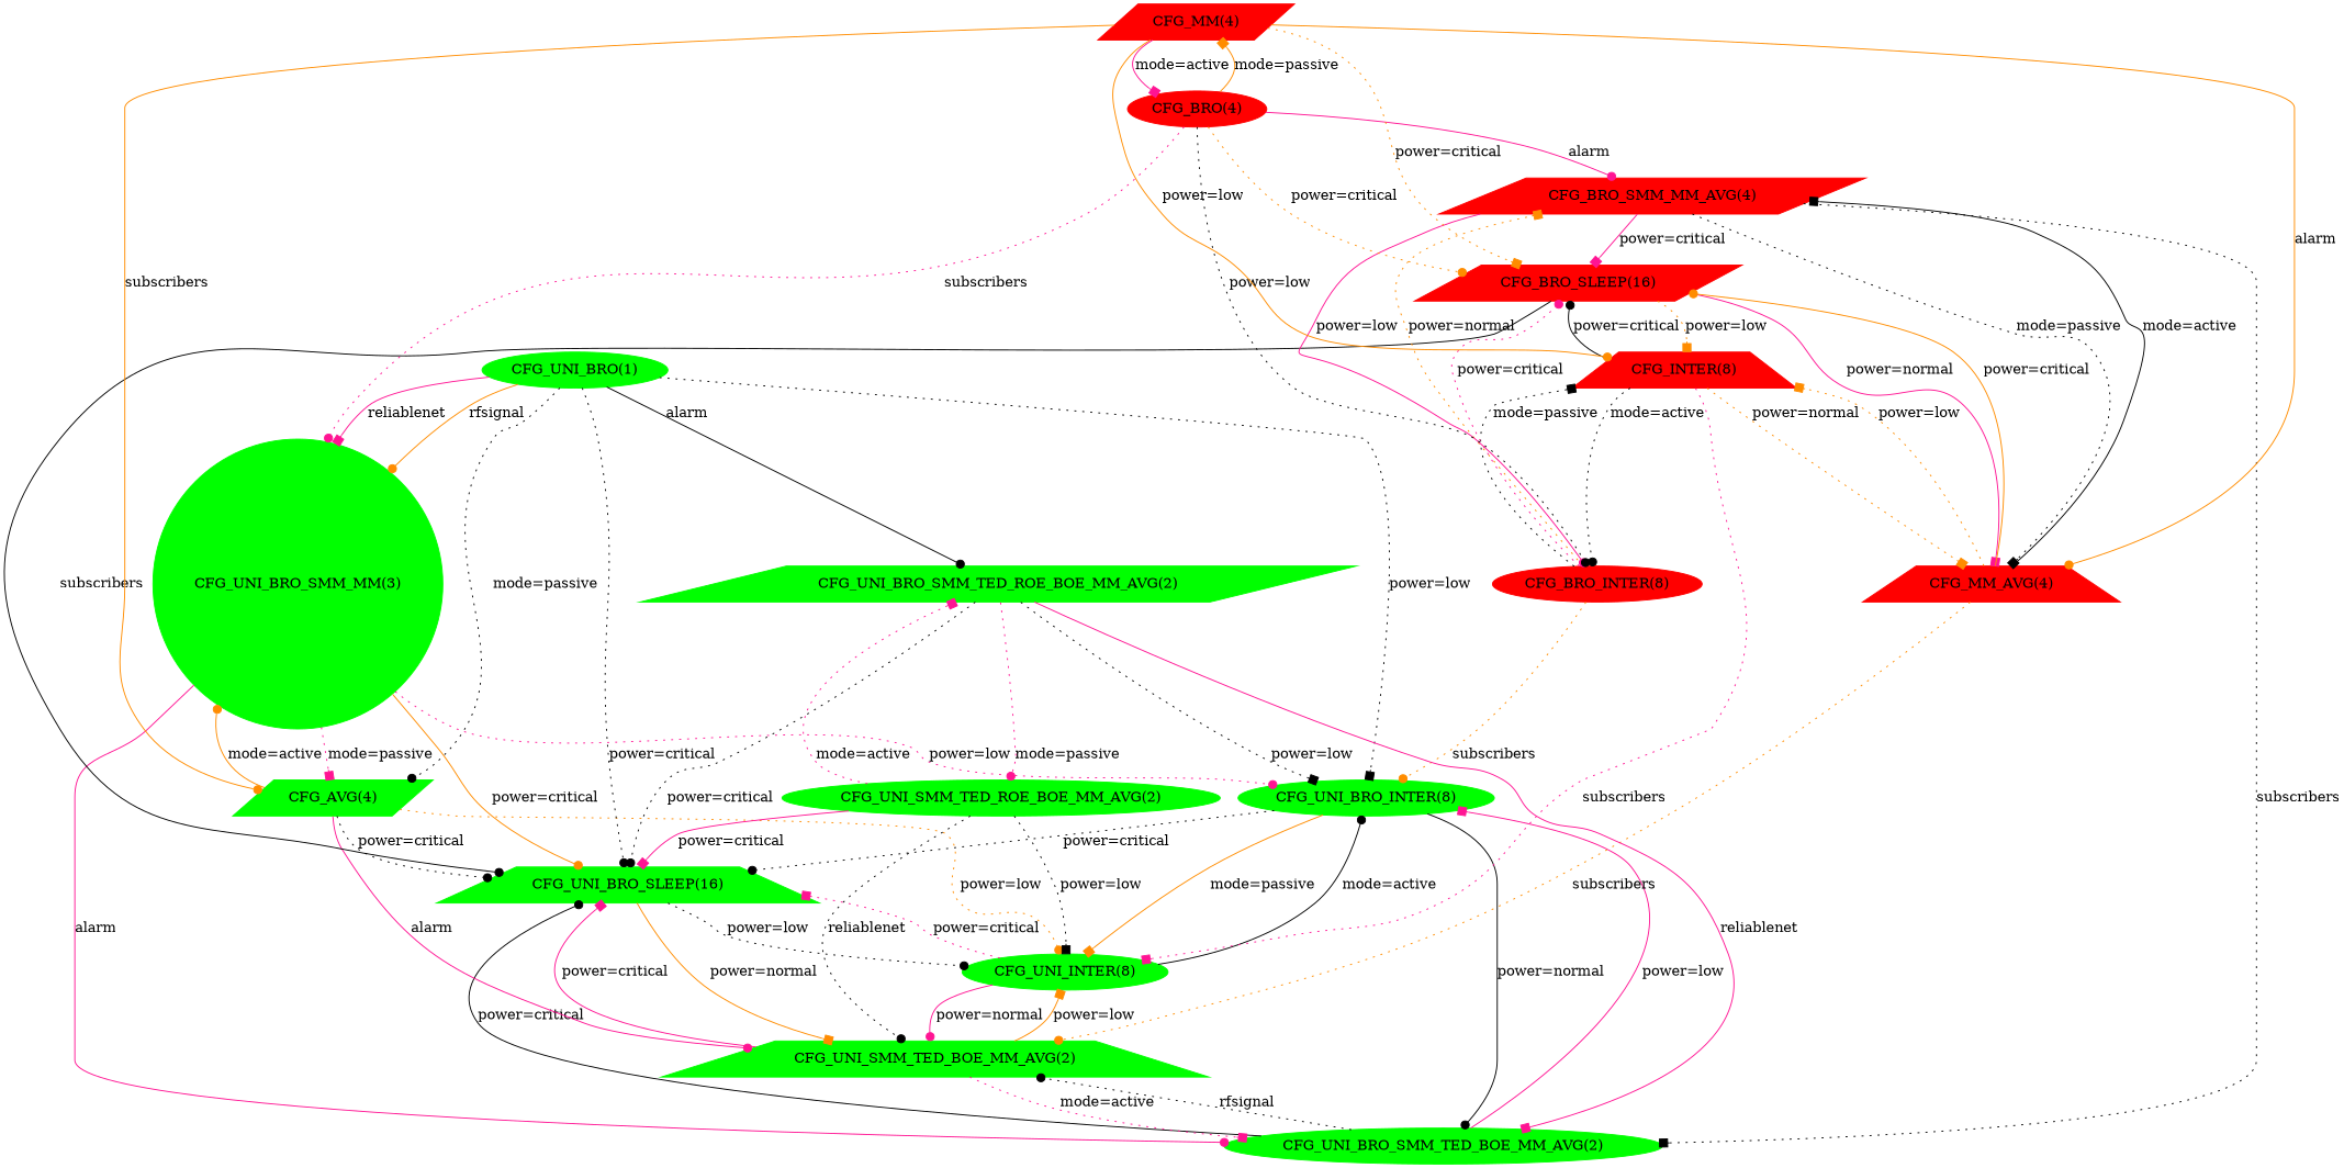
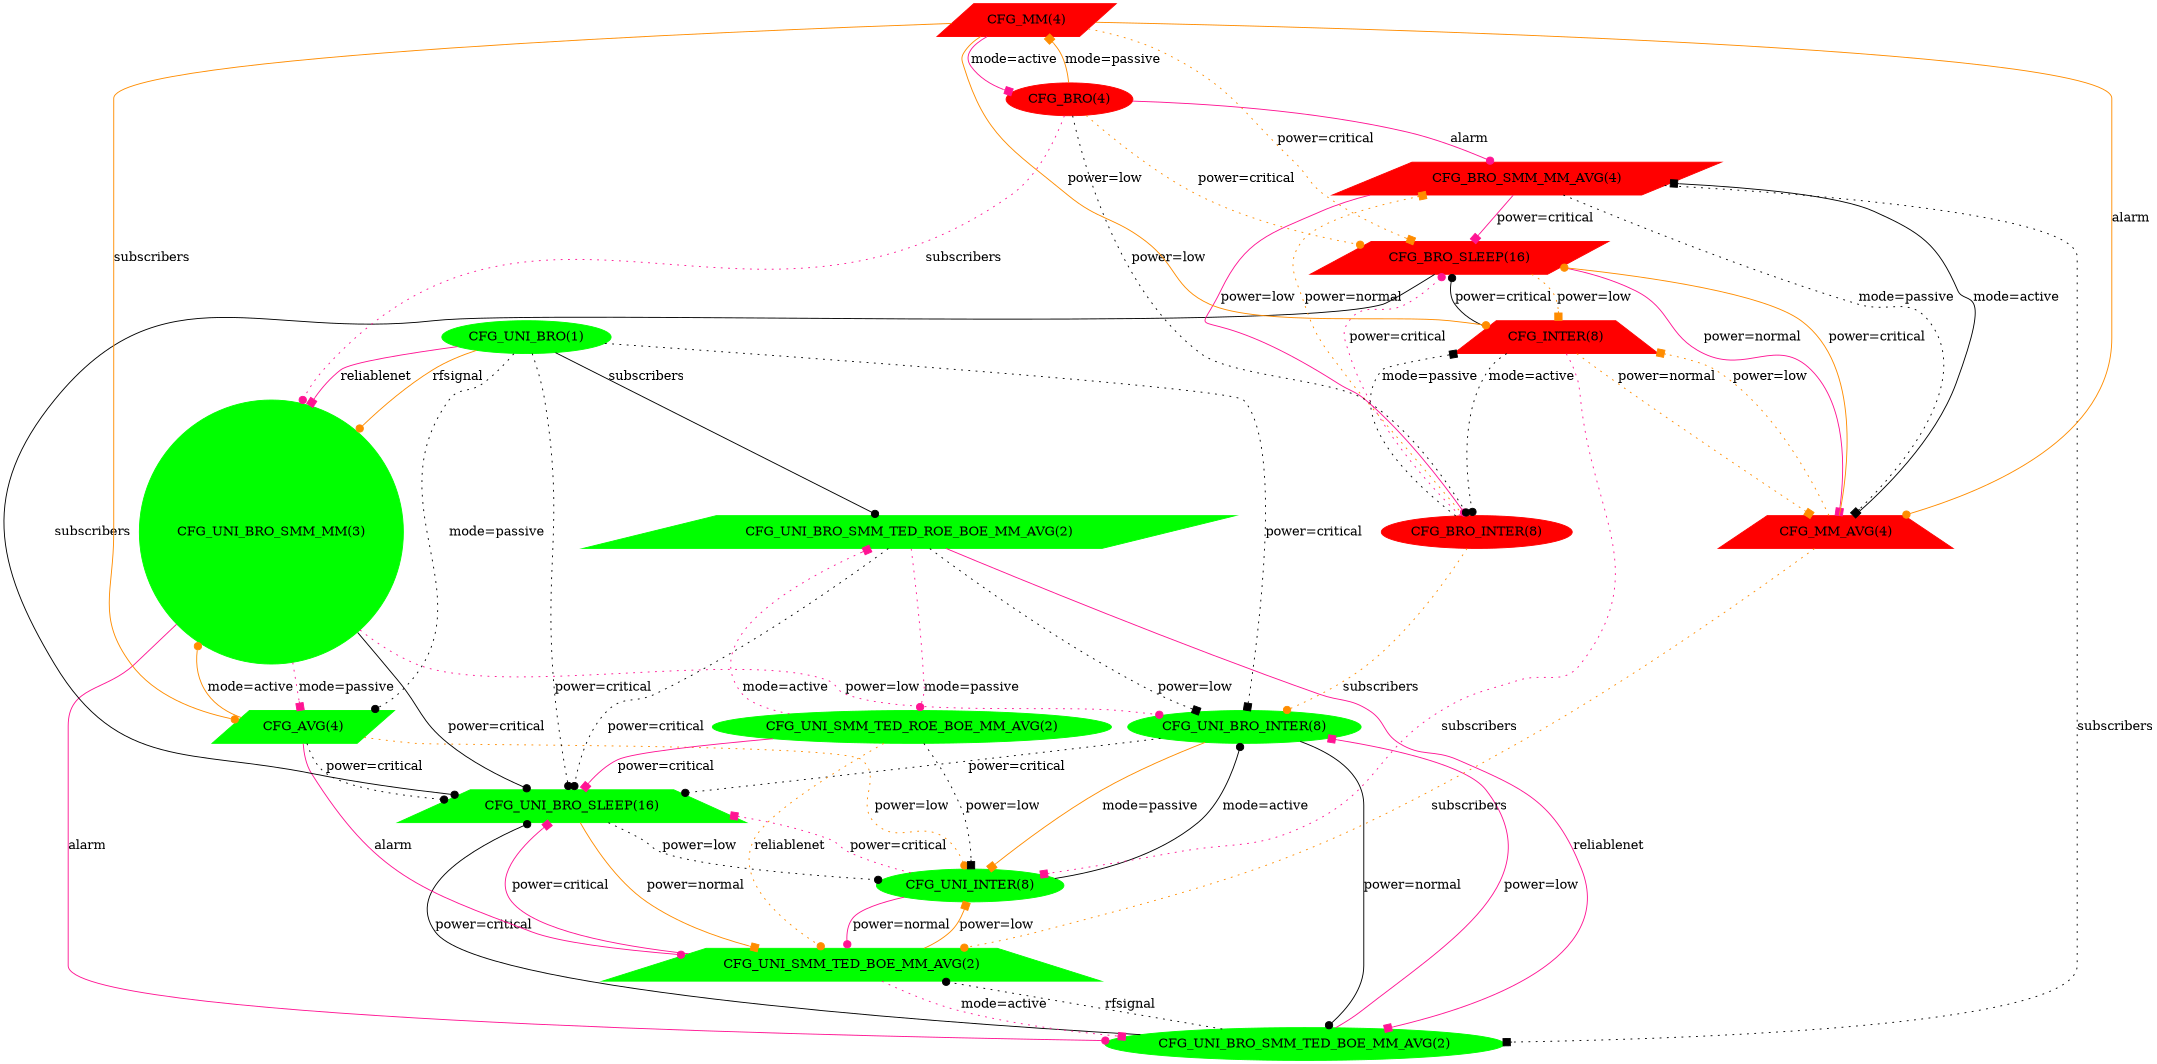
  digraph {
    node [color=green shape=ellipse style=filled]
    edge [arrowhead=dot color=black style=dotted]
    n1 [label="CFG_UNI_BRO_SMM_MM(3)" shape=circle]
    n2 [label="CFG_UNI_BRO_INTER(8)"]
    n3 [label="CFG_UNI_BRO_SLEEP(16)" shape=trapezium]
    n4 [label="CFG_UNI_BRO_SMM_TED_BOE_MM_AVG(2)"]
    n5 [label="CFG_AVG(4)" shape=parallelogram]
    n6 [label="CFG_UNI_INTER(8)"]
    n7 [label="CFG_UNI_SMM_TED_BOE_MM_AVG(2)" shape=trapezium]
    n8 [color=red label="CFG_INTER(8)" shape=trapezium]
    n9 [color=red label="CFG_BRO_SLEEP(16)" shape=parallelogram]
    n10 [color=red label="CFG_MM_AVG(4)" shape=trapezium]
    n11 [color=red label="CFG_BRO_INTER(8)"]
    n12 [color=red label="CFG_BRO_SMM_MM_AVG(4)" shape=parallelogram]
    n13 [color=red label="CFG_BRO(4)"]
    n14 [color=red label="CFG_MM(4)" shape=parallelogram]
    n15 [label="CFG_UNI_BRO(1)"]
    n16 [label="CFG_UNI_BRO_SMM_TED_ROE_BOE_MM_AVG(2)" shape=parallelogram]
    n17 [label="CFG_UNI_SMM_TED_ROE_BOE_MM_AVG(2)"]
    n1 -> n2 [color=deeppink label="power=low"]
-   n1 -> n3 [color=darkorange label="power=critical" style=solid]
+   n1 -> n3 [label="power=critical" style=solid]
    n1 -> n4 [color=deeppink label=alarm style=solid]
    n1 -> n5 [arrowhead=box color=deeppink label="mode=passive"]
    n2 -> n3 [label="power=critical"]
    n2 -> n4 [label="power=normal" style=solid]
    n2 -> n6 [arrowhead=box color=darkorange label="mode=passive" style=solid]
    n3 -> n6 [label="power=low"]
    n3 -> n7 [arrowhead=box color=darkorange label="power=normal" style=solid]
    n4 -> n2 [arrowhead=box color=deeppink label="power=low" style=solid]
    n4 -> n3 [label="power=critical" style=solid]
    n4 -> n7 [label=rfsignal]
    n5 -> n1 [color=darkorange label="mode=active" style=solid]
    n5 -> n3 [label="power=critical"]
    n5 -> n6 [color=darkorange label="power=low"]
    n5 -> n7 [color=deeppink label=alarm style=solid]
    n6 -> n2 [label="mode=active" style=solid]
    n6 -> n3 [arrowhead=box color=deeppink label="power=critical"]
    n6 -> n7 [color=deeppink label="power=normal" style=solid]
    n7 -> n3 [arrowhead=box color=deeppink label="power=critical" style=solid]
    n7 -> n4 [arrowhead=box color=deeppink label="mode=active"]
    n7 -> n6 [arrowhead=box color=darkorange label="power=low" style=solid]
    n8 -> n6 [arrowhead=box color=deeppink label=subscribers]
    n8 -> n9 [label="power=critical" style=solid]
    n8 -> n10 [arrowhead=box color=darkorange label="power=normal"]
    n8 -> n11 [label="mode=active"]
    n9 -> n3 [label=subscribers style=solid]
    n9 -> n8 [arrowhead=box color=darkorange label="power=low"]
    n9 -> n10 [arrowhead=box color=deeppink label="power=normal" style=solid]
    n10 -> n7 [color=darkorange label=subscribers]
    n10 -> n8 [arrowhead=box color=darkorange label="power=low"]
    n10 -> n9 [color=darkorange label="power=critical" style=solid]
    n10 -> n12 [arrowhead=box label="mode=active" style=solid]
    n11 -> n2 [color=darkorange label=subscribers]
    n11 -> n8 [arrowhead=box label="mode=passive"]
    n11 -> n9 [color=deeppink label="power=critical"]
    n11 -> n12 [arrowhead=box color=darkorange label="power=normal"]
    n12 -> n4 [arrowhead=box label=subscribers]
    n12 -> n9 [arrowhead=box color=deeppink label="power=critical" style=solid]
    n12 -> n10 [arrowhead=box label="mode=passive"]
    n12 -> n11 [color=deeppink label="power=low" style=solid]
    n13 -> n1 [color=deeppink label=subscribers]
    n13 -> n9 [color=darkorange label="power=critical"]
    n13 -> n11 [label="power=low"]
    n13 -> n12 [color=deeppink label=alarm style=solid]
    n13 -> n14 [arrowhead=box color=darkorange label="mode=passive" style=solid]
    n14 -> n5 [color=darkorange label=subscribers style=solid]
    n14 -> n8 [color=darkorange label="power=low" style=solid]
    n14 -> n9 [arrowhead=box color=darkorange label="power=critical"]
    n14 -> n10 [color=darkorange label=alarm style=solid]
    n14 -> n13 [arrowhead=box color=deeppink label="mode=active" style=solid]
    n15 -> n1 [arrowhead=box color=deeppink label=reliablenet style=solid]
    n15 -> n1 [color=darkorange label=rfsignal style=solid]
-   n15 -> n2 [arrowhead=box label="power=low"]
+   n15 -> n2 [arrowhead=box label="power=critical"]
    n15 -> n3 [label="power=critical"]
    n15 -> n5 [label="mode=passive"]
-   n15 -> n16 [label=alarm style=solid]
+   n15 -> n16 [label=subscribers style=solid]
    n16 -> n2 [arrowhead=box label="power=low"]
    n16 -> n3 [label="power=critical"]
    n16 -> n4 [arrowhead=box color=deeppink label=reliablenet style=solid]
    n16 -> n17 [color=deeppink label="mode=passive"]
    n17 -> n3 [arrowhead=box color=deeppink label="power=critical" style=solid]
    n17 -> n6 [arrowhead=box label="power=low"]
-   n17 -> n7 [label=reliablenet]
+   n17 -> n7 [color=darkorange label=reliablenet]
    n17 -> n16 [arrowhead=box color=deeppink label="mode=active"]
  }
